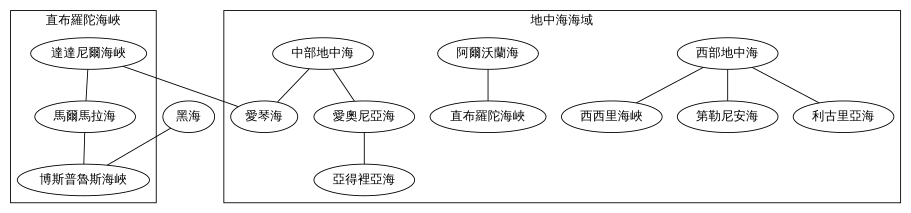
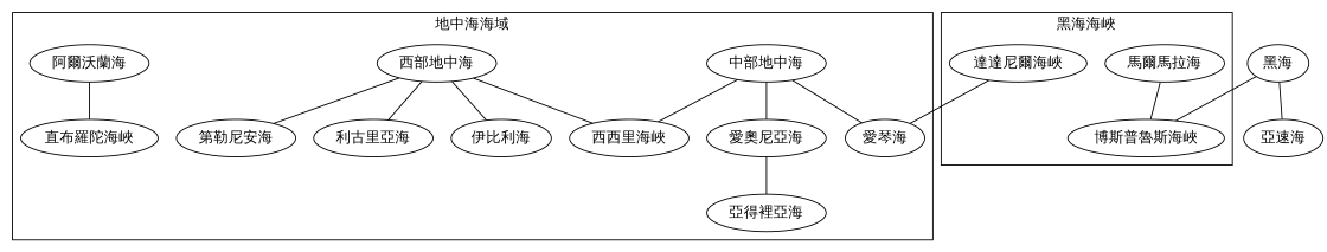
  graph {
    "達達尼爾海峽"
    "馬爾馬拉海"
    "博斯普魯斯海峽"
    "中部地中海"
    "愛琴海"
    "愛奧尼亞海"
    "西西里海峽"
    "亞得裡亞海"
    "西部地中海"
    "第勒尼安海"
    "利古里亞海"
+   "伊比利海"
    "阿爾沃蘭海"
    "直布羅陀海峽"
    "黑海"
+   "亞速海"
    subgraph cluster_1 {
-     label="直布羅陀海峽"
+     label="黑海海峽"
      "達達尼爾海峽"
      "馬爾馬拉海"
      "博斯普魯斯海峽"
    }
    subgraph cluster_2 {
      label="地中海海域"
      "中部地中海"
      "愛琴海"
      "愛奧尼亞海"
      "西西里海峽"
      "亞得裡亞海"
      "西部地中海"
      "第勒尼安海"
      "利古里亞海"
+     "伊比利海"
      "阿爾沃蘭海"
      "直布羅陀海峽"
    }
-   "達達尼爾海峽" -- "馬爾馬拉海"
    "達達尼爾海峽" -- "愛琴海"
    "馬爾馬拉海" -- "博斯普魯斯海峽"
    "中部地中海" -- "愛琴海"
    "中部地中海" -- "愛奧尼亞海"
+   "中部地中海" -- "西西里海峽"
    "愛奧尼亞海" -- "亞得裡亞海"
    "西部地中海" -- "西西里海峽"
    "西部地中海" -- "第勒尼安海"
    "西部地中海" -- "利古里亞海"
+   "西部地中海" -- "伊比利海"
    "阿爾沃蘭海" -- "直布羅陀海峽"
    "黑海" -- "博斯普魯斯海峽"
+   "黑海" -- "亞速海"
  }
